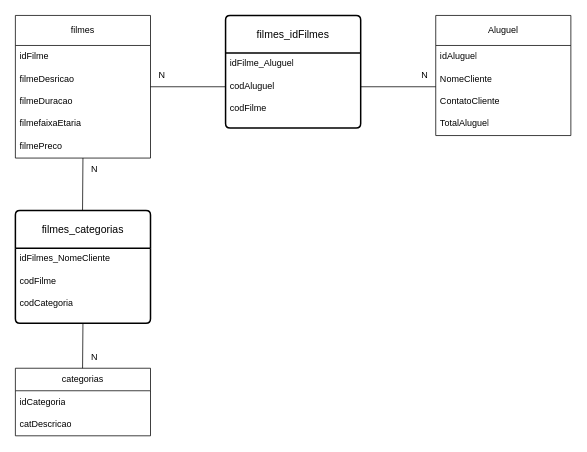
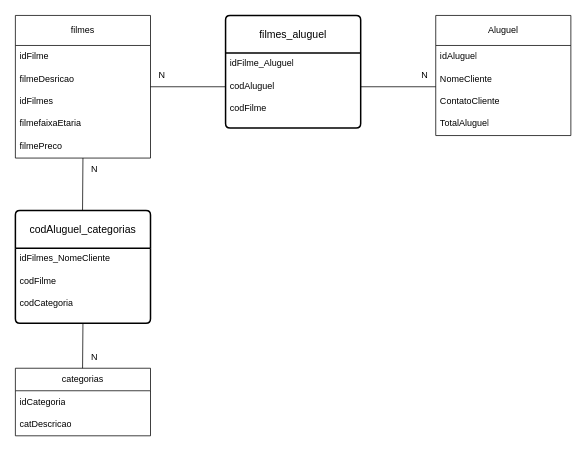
  <mxCell id="0" />
  <mxCell id="1" parent="0" />
  <mxCell id="2" value="categorias" style="swimlane;fontStyle=0;childLayout=stackLayout;horizontal=1;startSize=30;horizontalStack=0;resizeParent=1;resizeParentMax=0;resizeLast=0;collapsible=1;marginBottom=0;whiteSpace=wrap;html=1;" vertex="1" parent="1"><mxGeometry x="20" y="490" width="180" height="90" as="geometry" /></mxCell>
  <mxCell id="3" value="idCategoria" style="text;strokeColor=none;fillColor=none;align=left;verticalAlign=middle;spacingLeft=4;spacingRight=4;overflow=hidden;points=[[0,0.5],[1,0.5]];portConstraint=eastwest;rotatable=0;whiteSpace=wrap;html=1;" vertex="1" parent="2"><mxGeometry y="30" width="180" height="30" as="geometry" /></mxCell>
  <mxCell id="4" value="catDescricao" style="text;strokeColor=none;fillColor=none;align=left;verticalAlign=middle;spacingLeft=4;spacingRight=4;overflow=hidden;points=[[0,0.5],[1,0.5]];portConstraint=eastwest;rotatable=0;whiteSpace=wrap;html=1;" vertex="1" parent="2"><mxGeometry y="60" width="180" height="30" as="geometry" /></mxCell>
  <mxCell id="5" value="N" style="text;html=1;align=center;verticalAlign=middle;resizable=0;points=[];autosize=1;strokeColor=none;fillColor=none;" vertex="1" parent="1"><mxGeometry x="110" y="210" width="30" height="30" as="geometry" /></mxCell>
  <mxCell id="6" value="N" style="text;html=1;align=center;verticalAlign=middle;resizable=0;points=[];autosize=1;strokeColor=none;fillColor=none;" vertex="1" parent="1"><mxGeometry x="110" y="460" width="30" height="30" as="geometry" /></mxCell>
- <mxCell id="7" value="filmes_categorias" style="swimlane;childLayout=stackLayout;horizontal=1;startSize=50;horizontalStack=0;rounded=1;fontSize=14;fontStyle=0;strokeWidth=2;resizeParent=0;resizeLast=1;shadow=0;dashed=0;align=center;arcSize=4;whiteSpace=wrap;html=1;" vertex="1" parent="1"><mxGeometry x="20" y="280" width="180" height="150" as="geometry" /></mxCell>
+ <mxCell id="7" value="codAluguel_categorias" style="swimlane;childLayout=stackLayout;horizontal=1;startSize=50;horizontalStack=0;rounded=1;fontSize=14;fontStyle=0;strokeWidth=2;resizeParent=0;resizeLast=1;shadow=0;dashed=0;align=center;arcSize=4;whiteSpace=wrap;html=1;" vertex="1" parent="1"><mxGeometry x="20" y="280" width="180" height="150" as="geometry" /></mxCell>
  <mxCell id="8" value="idFilmes_NomeCliente" style="text;strokeColor=none;fillColor=none;spacingLeft=4;spacingRight=4;overflow=hidden;rotatable=0;points=[[0,0.5],[1,0.5]];portConstraint=eastwest;fontSize=12;whiteSpace=wrap;html=1;" vertex="1" parent="7"><mxGeometry y="50" width="180" height="30" as="geometry" /></mxCell>
  <mxCell id="9" value="codFilme" style="text;strokeColor=none;fillColor=none;spacingLeft=4;spacingRight=4;overflow=hidden;rotatable=0;points=[[0,0.5],[1,0.5]];portConstraint=eastwest;fontSize=12;whiteSpace=wrap;html=1;" vertex="1" parent="7"><mxGeometry y="80" width="180" height="30" as="geometry" /></mxCell>
  <mxCell id="10" value="codCategoria" style="text;strokeColor=none;fillColor=none;spacingLeft=4;spacingRight=4;overflow=hidden;rotatable=0;points=[[0,0.5],[1,0.5]];portConstraint=eastwest;fontSize=12;whiteSpace=wrap;html=1;" vertex="1" parent="7"><mxGeometry y="110" width="180" height="40" as="geometry" /></mxCell>
  <mxCell id="11" value="" style="line;strokeWidth=1;rotatable=0;dashed=0;labelPosition=right;align=left;verticalAlign=middle;spacingTop=0;spacingLeft=6;points=[];portConstraint=eastwest;" vertex="1" parent="1"><mxGeometry x="200" y="110" width="100" height="10" as="geometry" /></mxCell>
  <mxCell id="12" value="N" style="text;html=1;align=center;verticalAlign=middle;resizable=0;points=[];autosize=1;strokeColor=none;fillColor=none;" vertex="1" parent="1"><mxGeometry x="200" y="85" width="30" height="30" as="geometry" /></mxCell>
  <mxCell id="13" value="N" style="text;html=1;align=center;verticalAlign=middle;resizable=0;points=[];autosize=1;strokeColor=none;fillColor=none;" vertex="1" parent="1"><mxGeometry x="550" y="85" width="30" height="30" as="geometry" /></mxCell>
  <mxCell id="14" value="filmes" style="swimlane;fontStyle=0;childLayout=stackLayout;horizontal=1;startSize=40;horizontalStack=0;resizeParent=1;resizeParentMax=0;resizeLast=0;collapsible=1;marginBottom=0;whiteSpace=wrap;html=1;direction=east;" vertex="1" parent="1"><mxGeometry x="20" y="20" width="180" height="190" as="geometry"><mxRectangle x="290" y="210" width="70" height="30" as="alternateBounds" /></mxGeometry></mxCell>
  <mxCell id="15" value="idFilme" style="text;strokeColor=none;fillColor=none;align=left;verticalAlign=middle;spacingLeft=4;spacingRight=4;overflow=hidden;points=[[0,0.5],[1,0.5]];portConstraint=eastwest;rotatable=0;whiteSpace=wrap;html=1;" vertex="1" parent="14"><mxGeometry y="40" width="180" height="30" as="geometry" /></mxCell>
  <mxCell id="16" value="filmeDesricao" style="text;strokeColor=none;fillColor=none;align=left;verticalAlign=middle;spacingLeft=4;spacingRight=4;overflow=hidden;points=[[0,0.5],[1,0.5]];portConstraint=eastwest;rotatable=0;whiteSpace=wrap;html=1;" vertex="1" parent="14"><mxGeometry y="70" width="180" height="30" as="geometry" /></mxCell>
- <mxCell id="17" value="filmeDuracao" style="text;strokeColor=none;fillColor=none;align=left;verticalAlign=middle;spacingLeft=4;spacingRight=4;overflow=hidden;points=[[0,0.5],[1,0.5]];portConstraint=eastwest;rotatable=0;whiteSpace=wrap;html=1;" vertex="1" parent="14"><mxGeometry y="100" width="180" height="30" as="geometry" /></mxCell>
+ <mxCell id="17" value="idFilmes" style="text;strokeColor=none;fillColor=none;align=left;verticalAlign=middle;spacingLeft=4;spacingRight=4;overflow=hidden;points=[[0,0.5],[1,0.5]];portConstraint=eastwest;rotatable=0;whiteSpace=wrap;html=1;" vertex="1" parent="14"><mxGeometry y="100" width="180" height="30" as="geometry" /></mxCell>
  <mxCell id="18" value="filmefaixaEtaria" style="text;strokeColor=none;fillColor=none;spacingLeft=4;spacingRight=4;overflow=hidden;rotatable=0;points=[[0,0.5],[1,0.5]];portConstraint=eastwest;fontSize=12;whiteSpace=wrap;html=1;" vertex="1" parent="14"><mxGeometry y="130" width="180" height="30" as="geometry" /></mxCell>
  <mxCell id="19" value="filmePreco&lt;br&gt;" style="text;strokeColor=none;fillColor=none;spacingLeft=4;spacingRight=4;overflow=hidden;rotatable=0;points=[[0,0.5],[1,0.5]];portConstraint=eastwest;fontSize=12;whiteSpace=wrap;html=1;" vertex="1" parent="14"><mxGeometry y="160" width="180" height="30" as="geometry" /></mxCell>
  <mxCell id="20" value="" style="endArrow=none;html=1;rounded=0;exitX=0.497;exitY=0;exitDx=0;exitDy=0;exitPerimeter=0;" edge="1" parent="1" source="7"><mxGeometry width="50" height="50" relative="1" as="geometry"><mxPoint x="109.5" y="230" as="sourcePoint" /><mxPoint x="110" y="210" as="targetPoint" /></mxGeometry></mxCell>
  <mxCell id="21" value="" style="endArrow=none;html=1;rounded=0;exitX=0.497;exitY=0;exitDx=0;exitDy=0;exitPerimeter=0;" edge="1" parent="1"><mxGeometry width="50" height="50" relative="1" as="geometry"><mxPoint x="109.5" y="490" as="sourcePoint" /><mxPoint x="110" y="430" as="targetPoint" /></mxGeometry></mxCell>
- <mxCell id="22" value="filmes_idFilmes" style="swimlane;childLayout=stackLayout;horizontal=1;startSize=50;horizontalStack=0;rounded=1;fontSize=14;fontStyle=0;strokeWidth=2;resizeParent=0;resizeLast=1;shadow=0;dashed=0;align=center;arcSize=4;whiteSpace=wrap;html=1;" vertex="1" parent="1"><mxGeometry x="300" y="20" width="180" height="150" as="geometry" /></mxCell>
+ <mxCell id="22" value="filmes_aluguel" style="swimlane;childLayout=stackLayout;horizontal=1;startSize=50;horizontalStack=0;rounded=1;fontSize=14;fontStyle=0;strokeWidth=2;resizeParent=0;resizeLast=1;shadow=0;dashed=0;align=center;arcSize=4;whiteSpace=wrap;html=1;" vertex="1" parent="1"><mxGeometry x="300" y="20" width="180" height="150" as="geometry" /></mxCell>
  <mxCell id="23" value="idFilme_Aluguel" style="text;strokeColor=none;fillColor=none;spacingLeft=4;spacingRight=4;overflow=hidden;rotatable=0;points=[[0,0.5],[1,0.5]];portConstraint=eastwest;fontSize=12;whiteSpace=wrap;html=1;" vertex="1" parent="22"><mxGeometry y="50" width="180" height="30" as="geometry" /></mxCell>
  <mxCell id="24" value="codAluguel" style="text;strokeColor=none;fillColor=none;spacingLeft=4;spacingRight=4;overflow=hidden;rotatable=0;points=[[0,0.5],[1,0.5]];portConstraint=eastwest;fontSize=12;whiteSpace=wrap;html=1;" vertex="1" parent="22"><mxGeometry y="80" width="180" height="30" as="geometry" /></mxCell>
  <mxCell id="25" value="codFilme" style="text;strokeColor=none;fillColor=none;spacingLeft=4;spacingRight=4;overflow=hidden;rotatable=0;points=[[0,0.5],[1,0.5]];portConstraint=eastwest;fontSize=12;whiteSpace=wrap;html=1;" vertex="1" parent="22"><mxGeometry y="110" width="180" height="40" as="geometry" /></mxCell>
  <mxCell id="26" value="Aluguel" style="swimlane;fontStyle=0;childLayout=stackLayout;horizontal=1;startSize=40;horizontalStack=0;resizeParent=1;resizeParentMax=0;resizeLast=0;collapsible=1;marginBottom=0;whiteSpace=wrap;html=1;direction=east;" vertex="1" parent="1"><mxGeometry x="580" y="20" width="180" height="160" as="geometry"><mxRectangle x="290" y="210" width="70" height="30" as="alternateBounds" /></mxGeometry></mxCell>
  <mxCell id="27" value="idAluguel&lt;br&gt;" style="text;strokeColor=none;fillColor=none;align=left;verticalAlign=middle;spacingLeft=4;spacingRight=4;overflow=hidden;points=[[0,0.5],[1,0.5]];portConstraint=eastwest;rotatable=0;whiteSpace=wrap;html=1;" vertex="1" parent="26"><mxGeometry y="40" width="180" height="30" as="geometry" /></mxCell>
  <mxCell id="28" value="NomeCliente" style="text;strokeColor=none;fillColor=none;align=left;verticalAlign=middle;spacingLeft=4;spacingRight=4;overflow=hidden;points=[[0,0.5],[1,0.5]];portConstraint=eastwest;rotatable=0;whiteSpace=wrap;html=1;" vertex="1" parent="26"><mxGeometry y="70" width="180" height="30" as="geometry" /></mxCell>
  <mxCell id="29" value="ContatoCliente&lt;br&gt;" style="text;strokeColor=none;fillColor=none;align=left;verticalAlign=middle;spacingLeft=4;spacingRight=4;overflow=hidden;points=[[0,0.5],[1,0.5]];portConstraint=eastwest;rotatable=0;whiteSpace=wrap;html=1;" vertex="1" parent="26"><mxGeometry y="100" width="180" height="30" as="geometry" /></mxCell>
  <mxCell id="30" value="TotalAluguel&lt;br&gt;" style="text;strokeColor=none;fillColor=none;spacingLeft=4;spacingRight=4;overflow=hidden;rotatable=0;points=[[0,0.5],[1,0.5]];portConstraint=eastwest;fontSize=12;whiteSpace=wrap;html=1;" vertex="1" parent="26"><mxGeometry y="130" width="180" height="30" as="geometry" /></mxCell>
  <mxCell id="31" value="" style="line;strokeWidth=1;rotatable=0;dashed=0;labelPosition=right;align=left;verticalAlign=middle;spacingTop=0;spacingLeft=6;points=[];portConstraint=eastwest;" vertex="1" parent="1"><mxGeometry x="480" y="110" width="100" height="10" as="geometry" /></mxCell>
